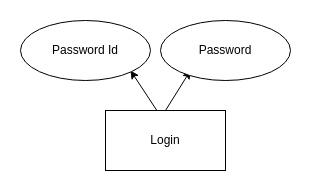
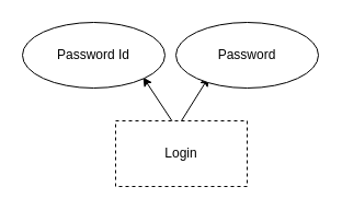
  <mxCell id="0" />
  <mxCell id="1" parent="0" />
- <mxCell id="2" value="Login" style="whiteSpace=wrap;html=1;" parent="1" vertex="1"><mxGeometry x="105" y="110" width="120" height="60" as="geometry" /></mxCell>
+ <mxCell id="2" value="Login" style="whiteSpace=wrap;html=1;dashed=1;" parent="1" vertex="1"><mxGeometry x="105" y="110" width="120" height="60" as="geometry" /></mxCell>
  <mxCell id="3" value="" style="edgeStyle=none;orthogonalLoop=1;jettySize=auto;html=1;exitX=0.428;exitY=0;exitDx=0;exitDy=0;exitPerimeter=0;" parent="1" source="2" edge="1"><mxGeometry width="80" relative="1" as="geometry"><mxPoint x="130" y="90" as="sourcePoint" /><mxPoint x="130" y="70" as="targetPoint" /><Array as="points" /></mxGeometry></mxCell>
  <mxCell id="4" value="" style="edgeStyle=none;orthogonalLoop=1;jettySize=auto;html=1;exitX=0.5;exitY=0;exitDx=0;exitDy=0;" parent="1" edge="1" source="2"><mxGeometry width="80" relative="1" as="geometry"><mxPoint x="170" y="100" as="sourcePoint" /><mxPoint x="190" y="70" as="targetPoint" /><Array as="points" /></mxGeometry></mxCell>
  <mxCell id="5" value="Password Id" style="ellipse;whiteSpace=wrap;html=1;" parent="1" vertex="1"><mxGeometry x="20" y="20" width="130" height="60" as="geometry" /></mxCell>
  <mxCell id="6" value="Password" style="ellipse;whiteSpace=wrap;html=1;" vertex="1" parent="1"><mxGeometry x="160" y="20" width="130" height="60" as="geometry" /></mxCell>
